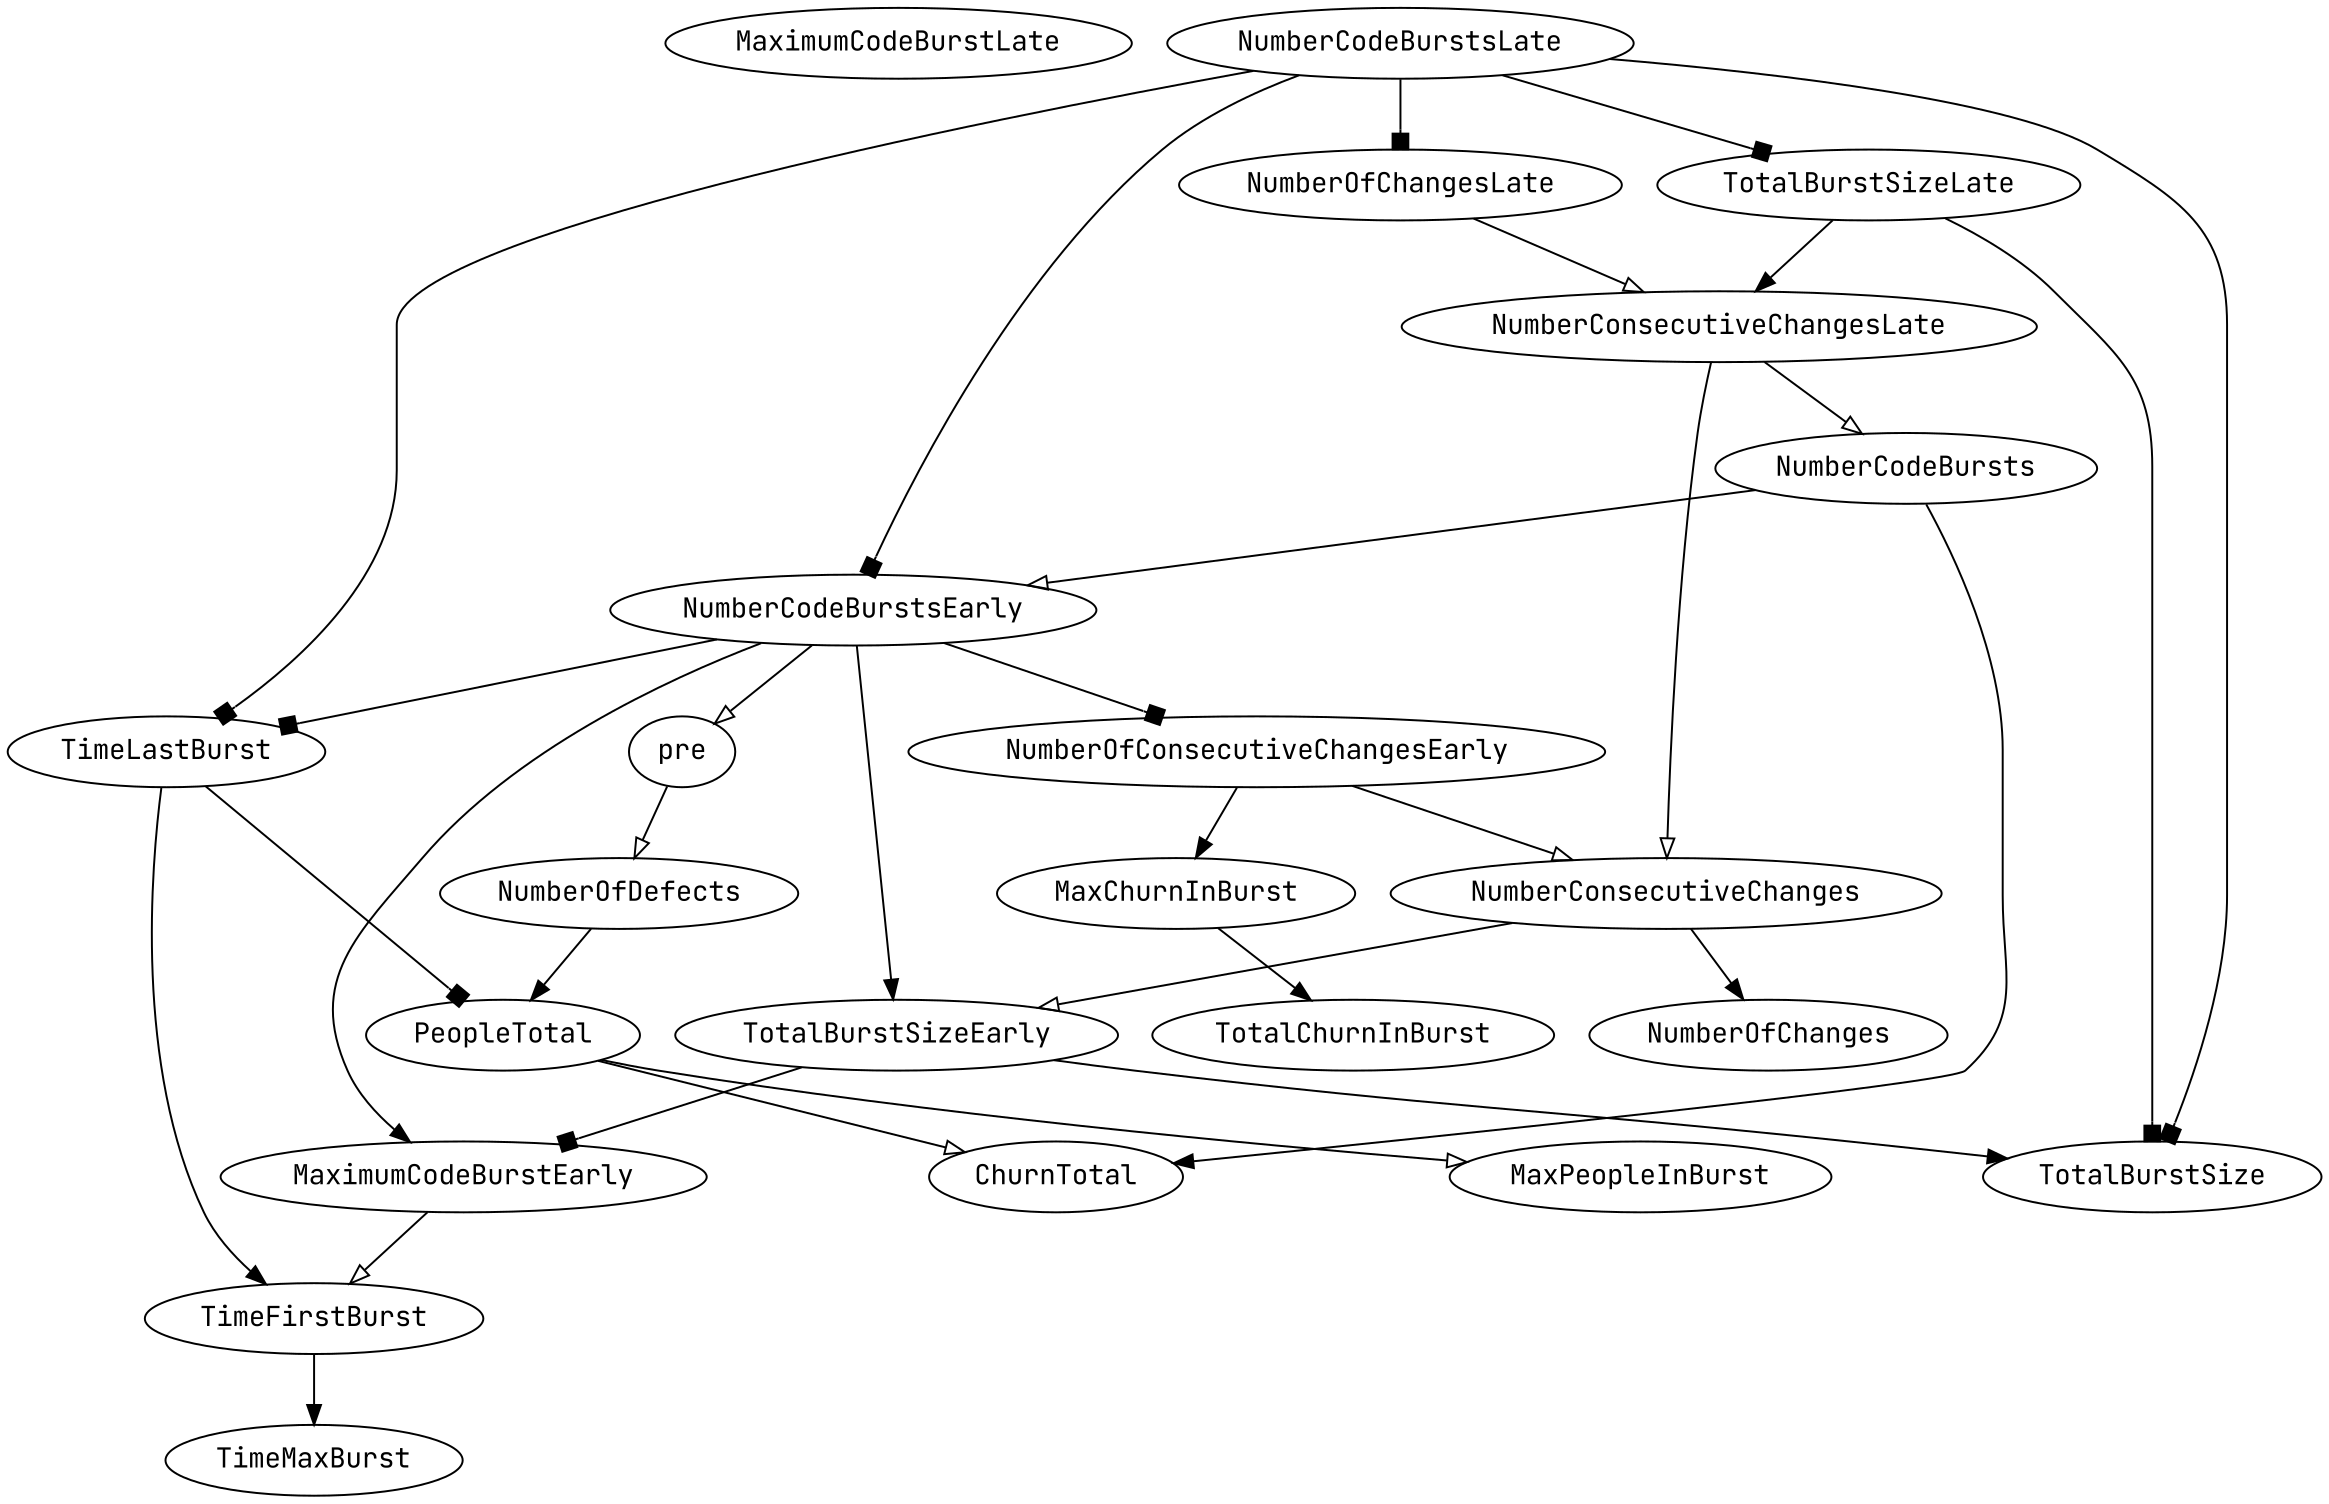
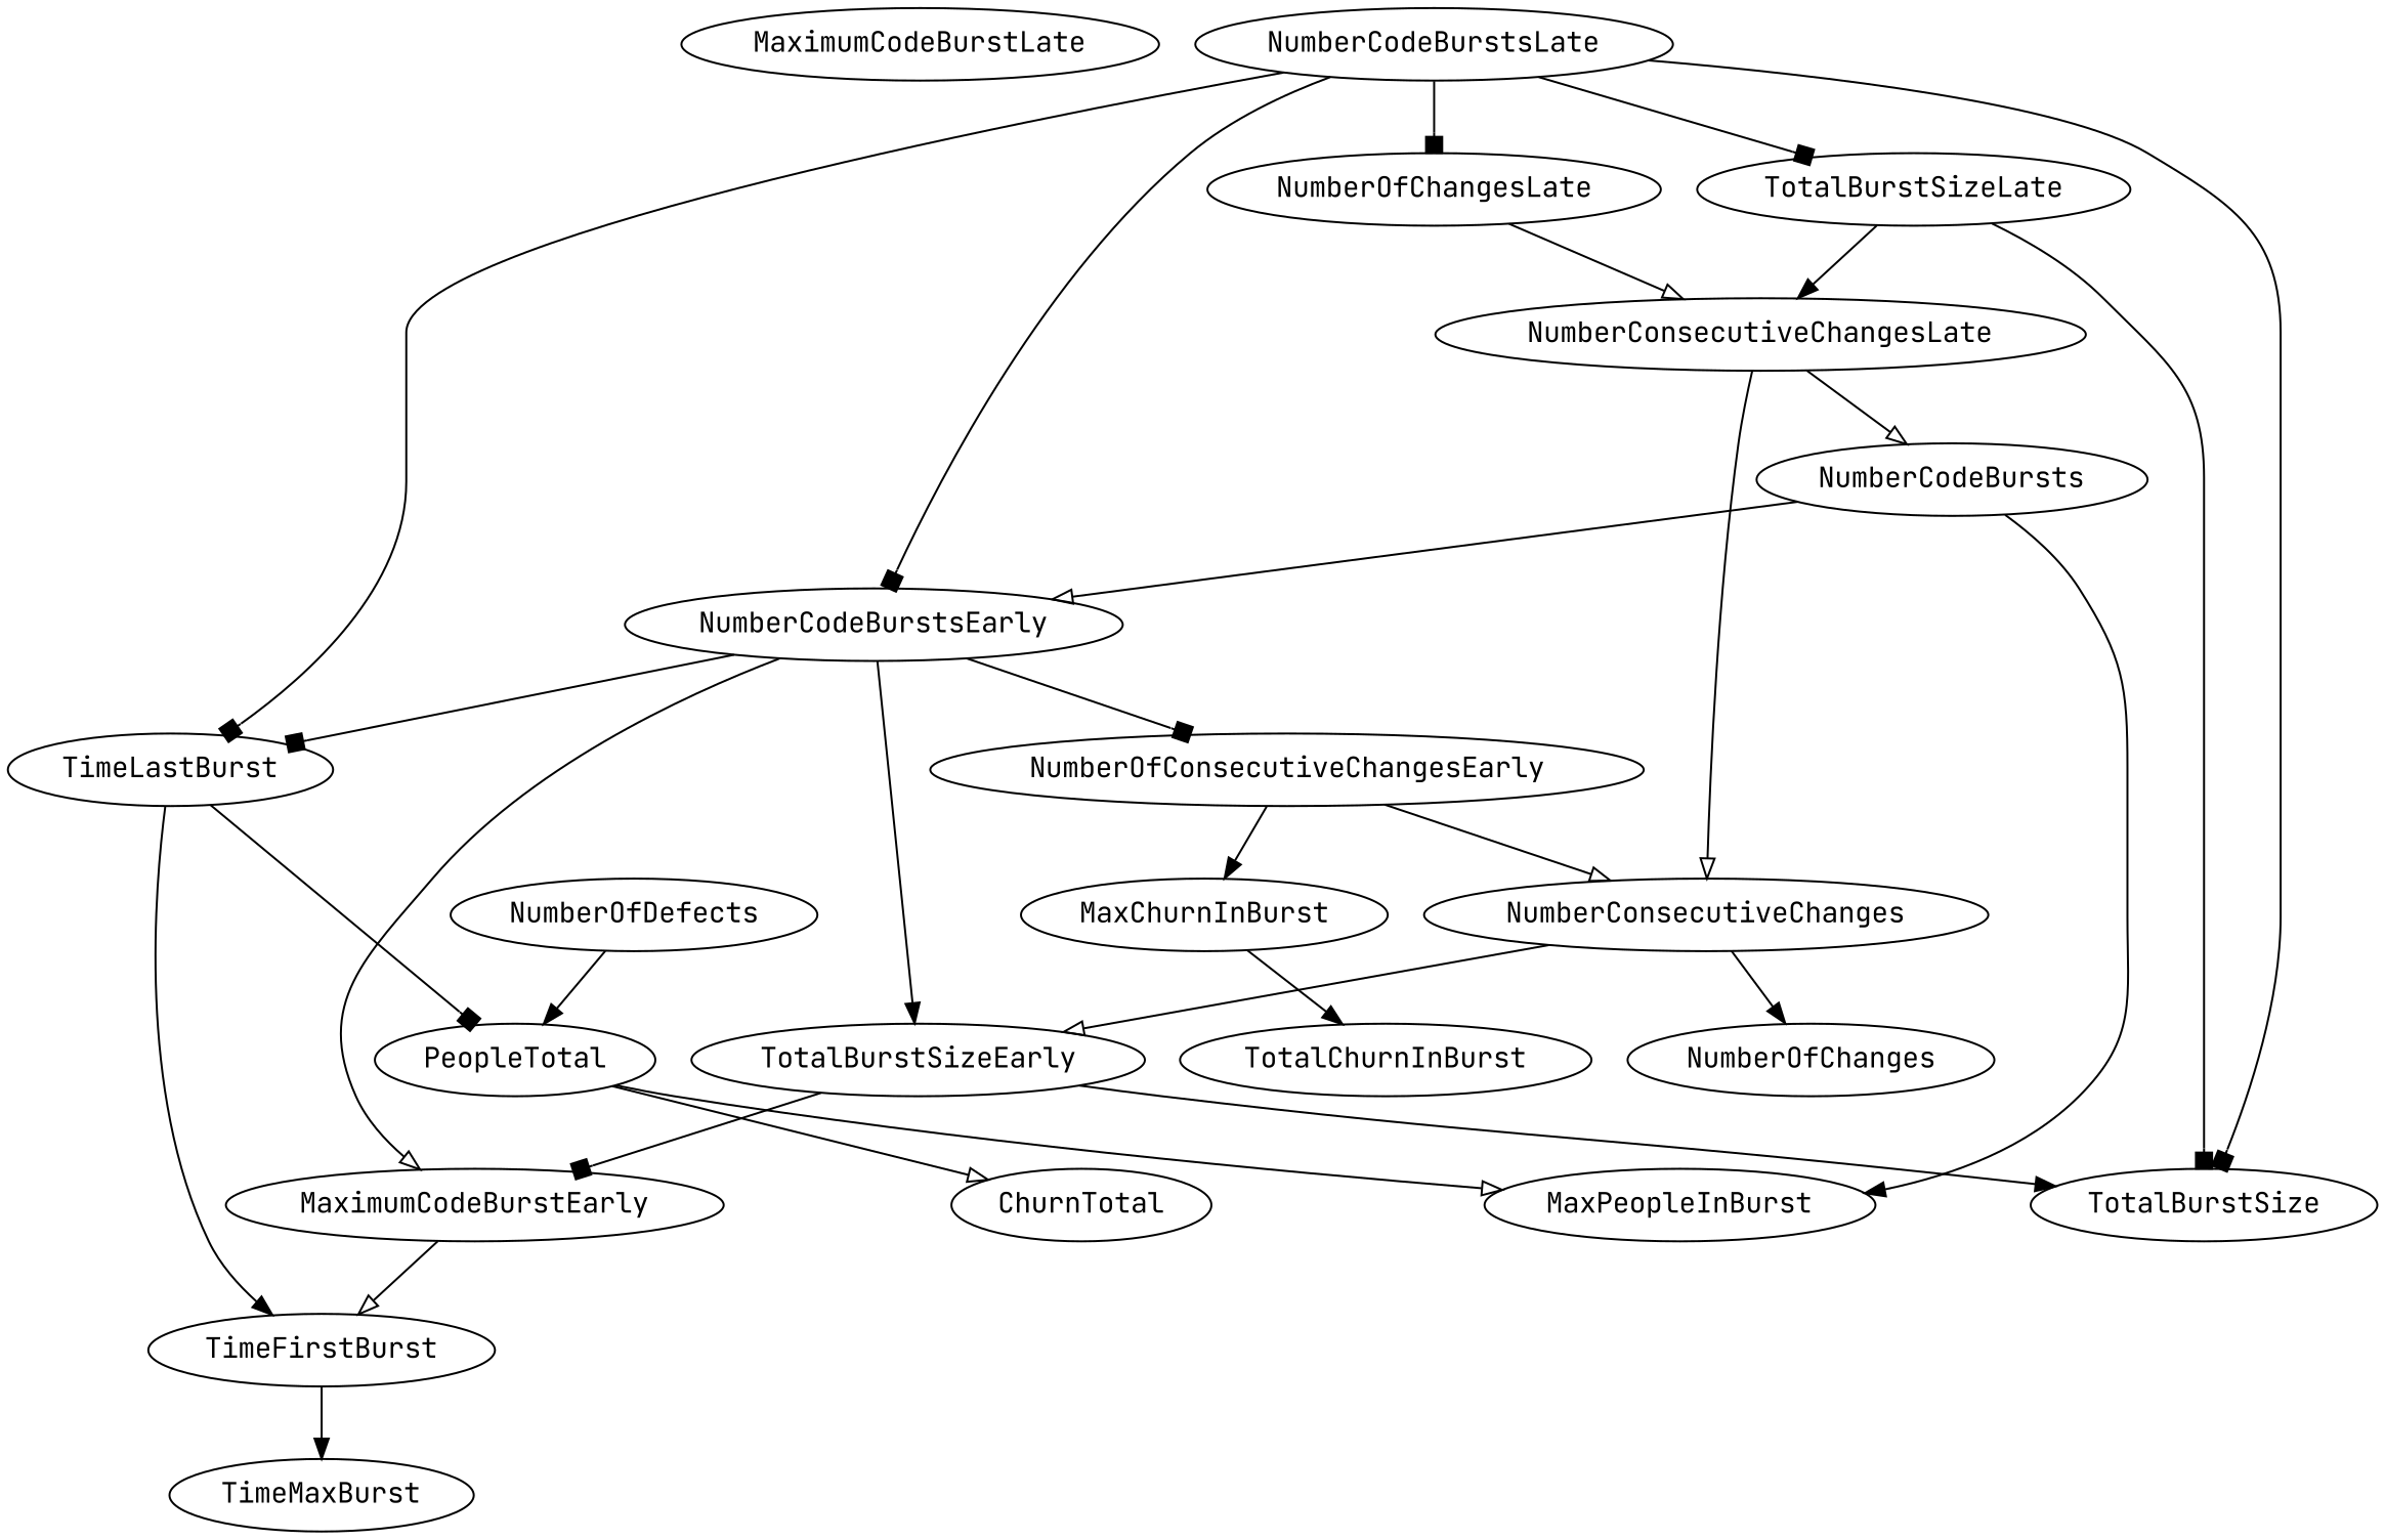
  digraph {
    fontname="JetBrains Mono"
    node [fontname="JetBrains Mono"]
    edge [arrowhead=normal fontname="JetBrains Mono"]
    MaximumCodeBurstLate
    TotalBurstSizeLate
    NumberConsecutiveChangesLate
    TotalBurstSize
    NumberConsecutiveChanges
    NumberCodeBursts
    NumberCodeBurstsLate
    NumberOfChangesLate
    NumberCodeBurstsEarly
    TimeLastBurst
    MaximumCodeBurstEarly
    NumberOfConsecutiveChangesEarly
    TotalBurstSizeEarly
-   pre
    TimeFirstBurst
    PeopleTotal
    MaxChurnInBurst
    TotalChurnInBurst
    TimeMaxBurst
    NumberOfDefects
    NumberOfChanges
    MaxPeopleInBurst
    ChurnTotal
    TotalBurstSizeLate -> NumberConsecutiveChangesLate
    TotalBurstSizeLate -> TotalBurstSize [arrowhead=box]
    NumberConsecutiveChangesLate -> NumberConsecutiveChanges [arrowhead=onormal]
    NumberConsecutiveChangesLate -> NumberCodeBursts [arrowhead=onormal]
    NumberConsecutiveChanges -> TotalBurstSizeEarly [arrowhead=onormal]
    NumberConsecutiveChanges -> NumberOfChanges
    NumberCodeBursts -> NumberCodeBurstsEarly [arrowhead=onormal]
-   NumberCodeBursts -> ChurnTotal
+   NumberCodeBursts -> MaxPeopleInBurst
    NumberCodeBurstsLate -> TotalBurstSizeLate [arrowhead=box]
    NumberCodeBurstsLate -> TotalBurstSize [arrowhead=box]
    NumberCodeBurstsLate -> NumberOfChangesLate [arrowhead=box]
    NumberCodeBurstsLate -> NumberCodeBurstsEarly [arrowhead=box]
    NumberCodeBurstsLate -> TimeLastBurst [arrowhead=box]
    NumberOfChangesLate -> NumberConsecutiveChangesLate [arrowhead=onormal]
    NumberCodeBurstsEarly -> TimeLastBurst [arrowhead=box]
-   NumberCodeBurstsEarly -> MaximumCodeBurstEarly
+   NumberCodeBurstsEarly -> MaximumCodeBurstEarly [arrowhead=onormal]
    NumberCodeBurstsEarly -> NumberOfConsecutiveChangesEarly [arrowhead=box]
    NumberCodeBurstsEarly -> TotalBurstSizeEarly
-   NumberCodeBurstsEarly -> pre [arrowhead=onormal]
    TimeLastBurst -> TimeFirstBurst
    TimeLastBurst -> PeopleTotal [arrowhead=box]
    MaximumCodeBurstEarly -> TimeFirstBurst [arrowhead=onormal]
    NumberOfConsecutiveChangesEarly -> NumberConsecutiveChanges [arrowhead=onormal]
    NumberOfConsecutiveChangesEarly -> MaxChurnInBurst
    TotalBurstSizeEarly -> TotalBurstSize
    TotalBurstSizeEarly -> MaximumCodeBurstEarly [arrowhead=box]
-   pre -> NumberOfDefects [arrowhead=onormal]
    TimeFirstBurst -> TimeMaxBurst
    PeopleTotal -> MaxPeopleInBurst [arrowhead=onormal]
    PeopleTotal -> ChurnTotal [arrowhead=onormal]
    MaxChurnInBurst -> TotalChurnInBurst
    NumberOfDefects -> PeopleTotal
  }
